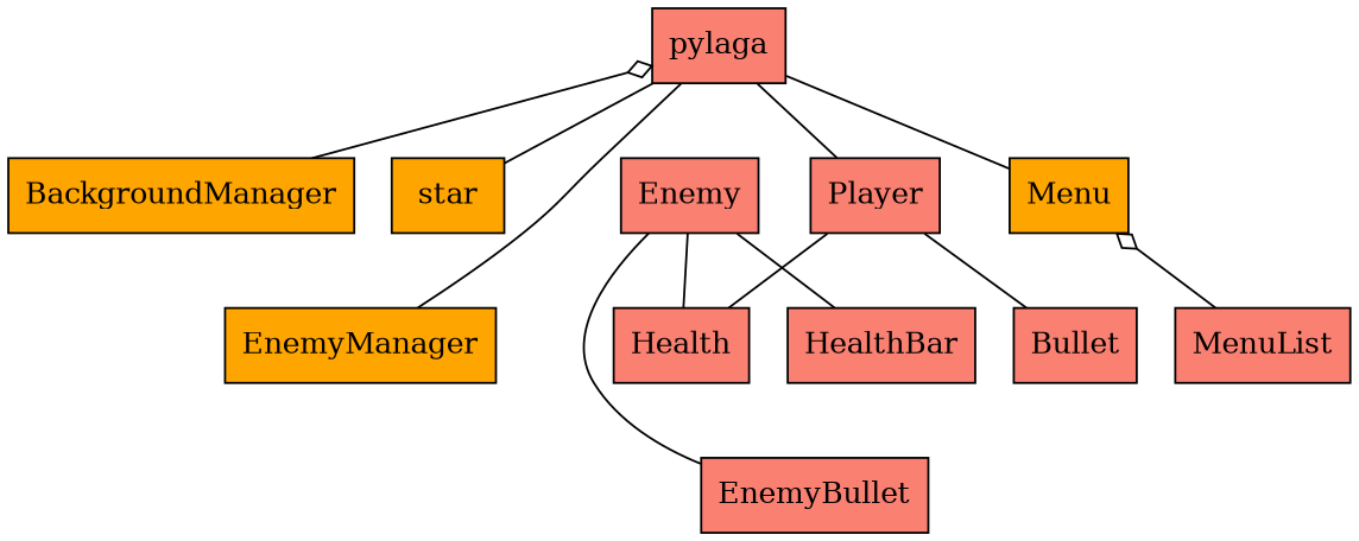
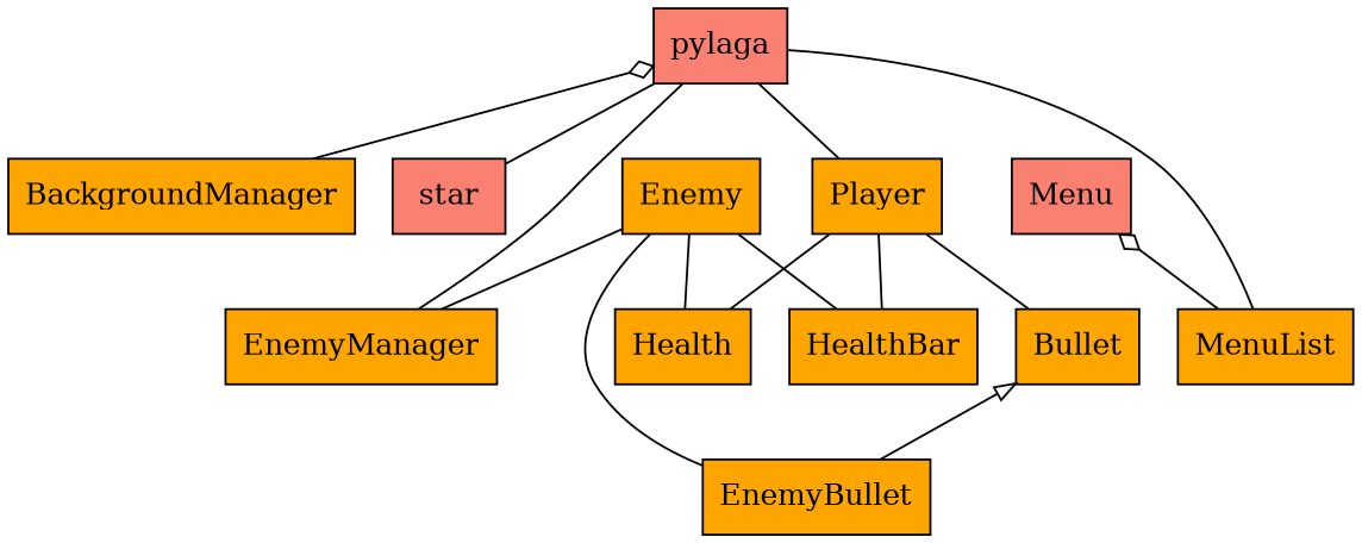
  digraph {
    node [fillcolor=orange shape=rectangle style=filled]
    edge [arrowhead=none arrowtail=none dir=both]
    BackgroundManager
-   star
-   Bullet [fillcolor=salmon]
-   EnemyBullet [fillcolor=salmon]
+   star [fillcolor=salmon]
+   Bullet
+   EnemyBullet
    EnemyManager
-   Enemy [fillcolor=salmon]
-   Health [fillcolor=salmon]
-   HealthBar [fillcolor=salmon]
-   Menu
-   MenuList [fillcolor=salmon]
+   Enemy
+   Health
+   HealthBar
+   Menu [fillcolor=salmon]
+   MenuList
    pylaga [fillcolor=salmon]
-   Player [fillcolor=salmon]
+   Player
    subgraph sub_1 {
      BackgroundManager
      star
    }
    subgraph sub_2 {
      Bullet
      EnemyBullet
    }
    subgraph sub_3 {
      EnemyManager
      Enemy
    }
    subgraph sub_4 {
      Health
      HealthBar
    }
    subgraph sub_5 {
      Menu
    }
    subgraph sub_6 {
      MenuList
    }
    subgraph sub_7 {
      pylaga
    }
    subgraph sub_8 {
      Player
    }
+   Bullet -> EnemyBullet [arrowtail=onormal]
    Enemy -> EnemyBullet
+   Enemy -> EnemyManager
    Enemy -> Health
    Enemy -> HealthBar
    Menu -> MenuList [arrowtail=odiamond]
    pylaga -> BackgroundManager [arrowtail=odiamond]
    pylaga -> star
    pylaga -> EnemyManager
-   pylaga -> Menu
+   pylaga -> MenuList
    pylaga -> Player
    Player -> Bullet
    Player -> Health
+   Player -> HealthBar
  }
